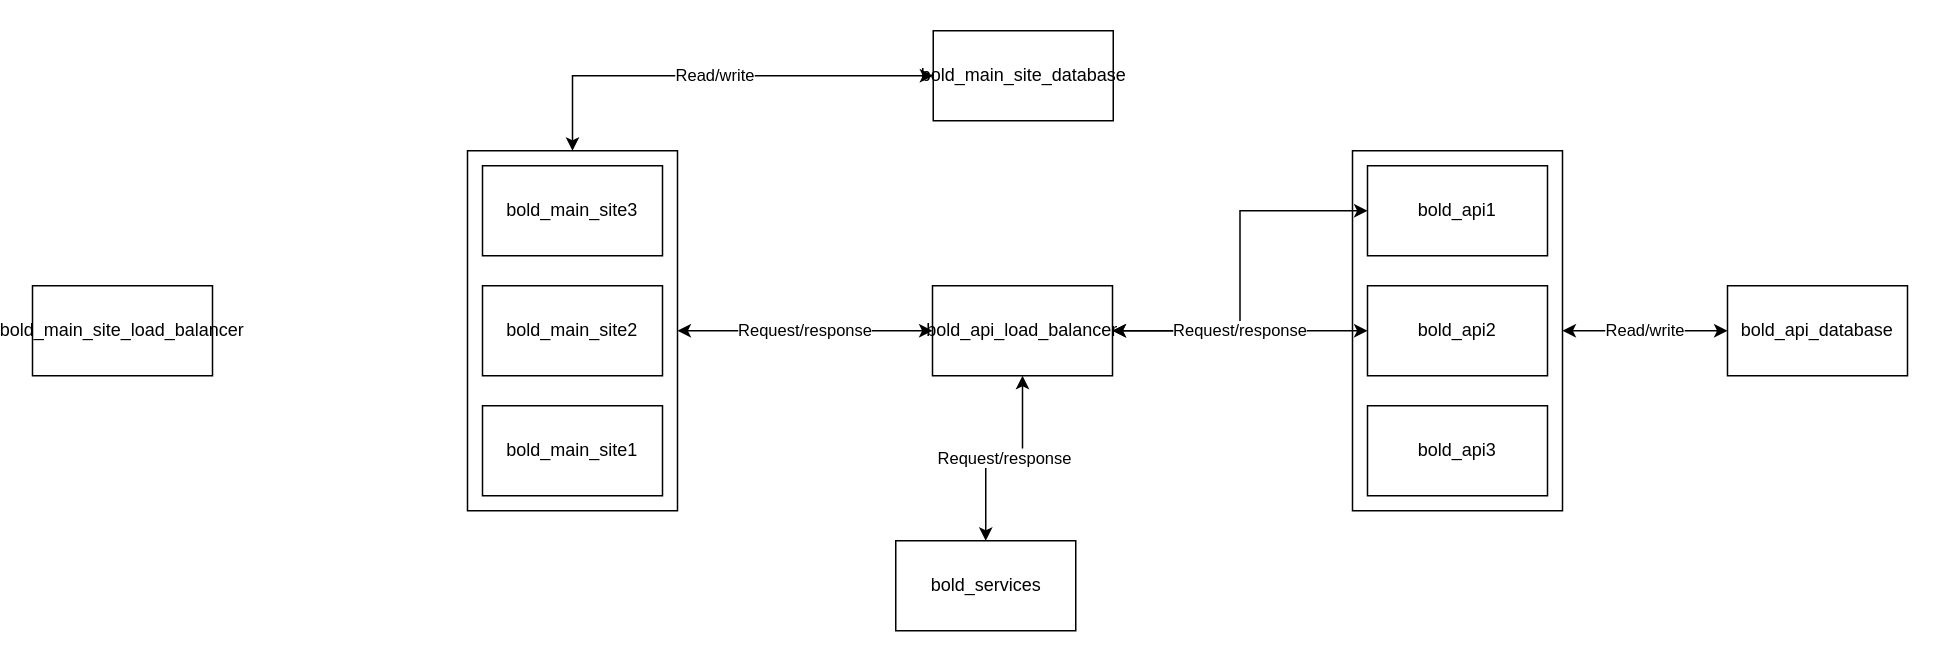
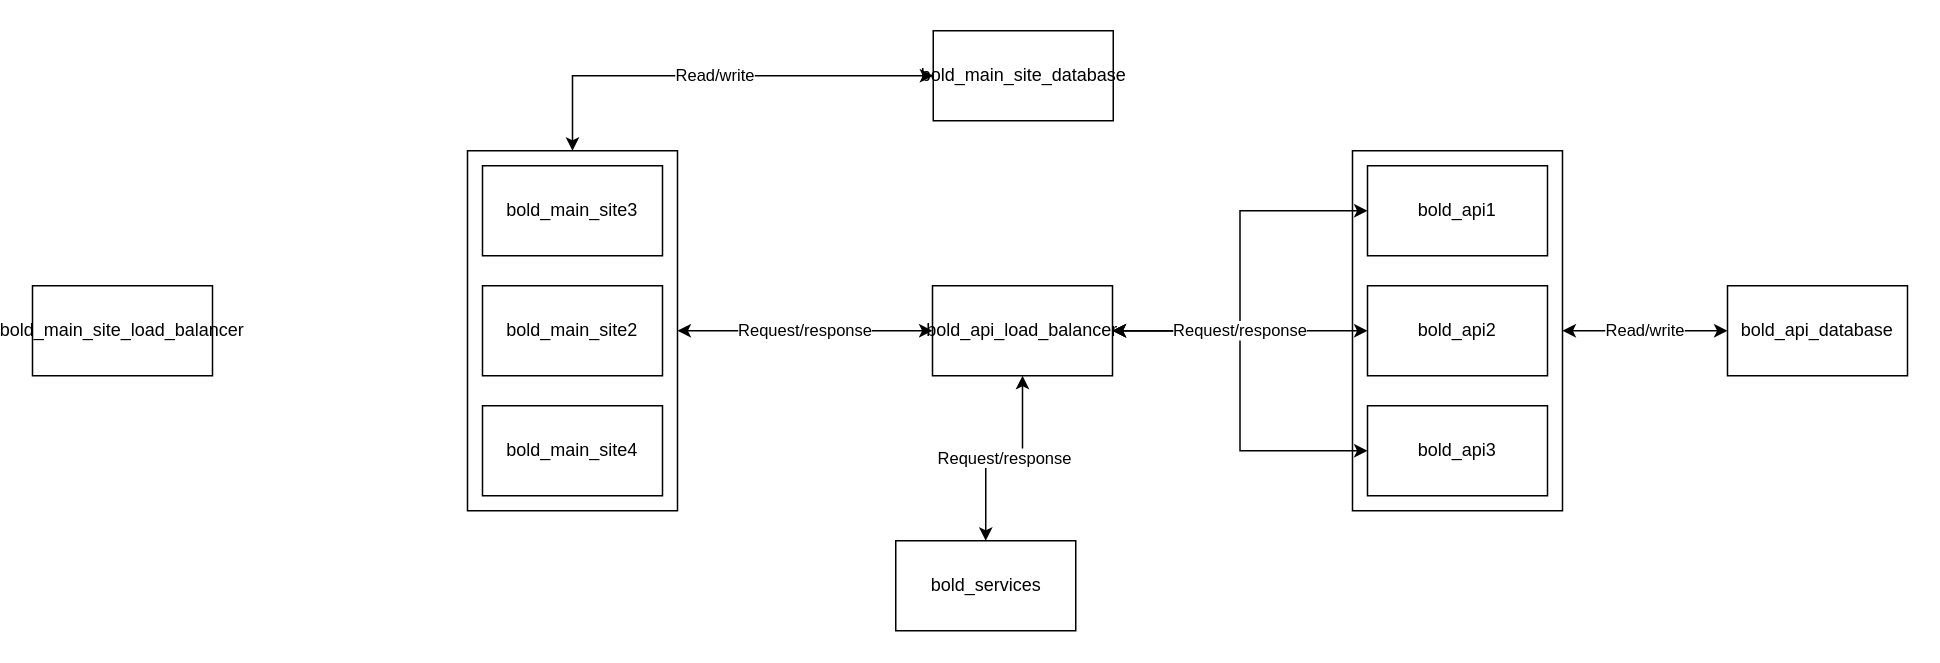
  <mxCell id="0" />
  <mxCell id="1" parent="0" />
  <mxCell id="2" value="Read/write" style="edgeStyle=orthogonalEdgeStyle;rounded=0;orthogonalLoop=1;jettySize=auto;html=1;entryX=0;entryY=0.5;entryDx=0;entryDy=0;startArrow=classic;startFill=1;" parent="1" source="3" target="7" edge="1"><mxGeometry relative="1" as="geometry" /></mxCell>
  <mxCell id="3" value="" style="rounded=0;whiteSpace=wrap;html=1;" parent="1" vertex="1"><mxGeometry x="900" y="100" width="140" height="240" as="geometry" /></mxCell>
  <mxCell id="4" value="Read/write" style="edgeStyle=orthogonalEdgeStyle;rounded=0;orthogonalLoop=1;jettySize=auto;html=1;entryX=0;entryY=0.5;entryDx=0;entryDy=0;exitX=0.5;exitY=0;exitDx=0;exitDy=0;startArrow=classic;startFill=1;" parent="1" source="6" target="16" edge="1"><mxGeometry relative="1" as="geometry" /></mxCell>
  <mxCell id="5" value="Request/response" style="edgeStyle=orthogonalEdgeStyle;rounded=0;orthogonalLoop=1;jettySize=auto;html=1;entryX=0;entryY=0.5;entryDx=0;entryDy=0;startArrow=classic;startFill=1;exitX=1;exitY=0.5;exitDx=0;exitDy=0;" parent="1" source="6" target="13" edge="1"><mxGeometry relative="1" as="geometry"><mxPoint x="540" y="220" as="sourcePoint" /></mxGeometry></mxCell>
  <mxCell id="6" value="" style="rounded=0;whiteSpace=wrap;html=1;" parent="1" vertex="1"><mxGeometry x="310" y="100" width="140" height="240" as="geometry" /></mxCell>
  <mxCell id="7" value="bold_api_database" style="rounded=0;whiteSpace=wrap;html=1;" parent="1" vertex="1"><mxGeometry x="1150" y="190" width="120" height="60" as="geometry" /></mxCell>
  <mxCell id="8" value="bold_api1" style="rounded=0;whiteSpace=wrap;html=1;" parent="1" vertex="1"><mxGeometry x="910" y="110" width="120" height="60" as="geometry" /></mxCell>
  <mxCell id="9" value="bold_api2" style="rounded=0;whiteSpace=wrap;html=1;" parent="1" vertex="1"><mxGeometry x="910" y="190" width="120" height="60" as="geometry" /></mxCell>
  <mxCell id="10" value="bold_api3" style="rounded=0;whiteSpace=wrap;html=1;" parent="1" vertex="1"><mxGeometry x="910" y="270" width="120" height="60" as="geometry" /></mxCell>
+ <mxCell id="11" style="edgeStyle=orthogonalEdgeStyle;rounded=0;orthogonalLoop=1;jettySize=auto;html=1;exitX=1;exitY=0.5;exitDx=0;exitDy=0;entryX=0;entryY=0.5;entryDx=0;entryDy=0;startArrow=classic;startFill=1;" parent="1" source="13" target="10" edge="1"><mxGeometry relative="1" as="geometry" /></mxCell>
  <mxCell id="12" style="edgeStyle=orthogonalEdgeStyle;rounded=0;orthogonalLoop=1;jettySize=auto;html=1;exitX=1;exitY=0.5;exitDx=0;exitDy=0;entryX=0;entryY=0.5;entryDx=0;entryDy=0;startArrow=classic;startFill=1;" parent="1" source="13" target="8" edge="1"><mxGeometry relative="1" as="geometry" /></mxCell>
  <mxCell id="13" value="bold_api_load_balancer" style="rounded=0;whiteSpace=wrap;html=1;" parent="1" vertex="1"><mxGeometry x="620" y="190" width="120" height="60" as="geometry" /></mxCell>
  <mxCell id="14" value="Request/response" style="edgeStyle=orthogonalEdgeStyle;rounded=0;orthogonalLoop=1;jettySize=auto;html=1;exitX=0.5;exitY=0;exitDx=0;exitDy=0;entryX=0.5;entryY=1;entryDx=0;entryDy=0;startArrow=classic;startFill=1;" parent="1" source="15" target="13" edge="1"><mxGeometry relative="1" as="geometry" /></mxCell>
  <mxCell id="15" value="bold_services" style="rounded=0;whiteSpace=wrap;html=1;" parent="1" vertex="1"><mxGeometry x="595.5" y="360" width="120" height="60" as="geometry" /></mxCell>
  <mxCell id="16" value="bold_main_site_database" style="rounded=0;whiteSpace=wrap;html=1;" parent="1" vertex="1"><mxGeometry x="620.5" y="20" width="120" height="60" as="geometry" /></mxCell>
- <mxCell id="17" value="bold_main_site1" style="rounded=0;whiteSpace=wrap;html=1;" parent="1" vertex="1"><mxGeometry x="320" y="270" width="120" height="60" as="geometry" /></mxCell>
+ <mxCell id="17" value="bold_main_site4" style="rounded=0;whiteSpace=wrap;html=1;" parent="1" vertex="1"><mxGeometry x="320" y="270" width="120" height="60" as="geometry" /></mxCell>
  <mxCell id="18" value="bold_main_site2" style="rounded=0;whiteSpace=wrap;html=1;" parent="1" vertex="1"><mxGeometry x="320" y="190" width="120" height="60" as="geometry" /></mxCell>
  <mxCell id="19" value="bold_main_site3" style="rounded=0;whiteSpace=wrap;html=1;" parent="1" vertex="1"><mxGeometry x="320" y="110" width="120" height="60" as="geometry" /></mxCell>
  <mxCell id="20" value="bold_main_site_load_balancer" style="rounded=0;whiteSpace=wrap;html=1;" parent="1" vertex="1"><mxGeometry x="20" y="190" width="120" height="60" as="geometry" /></mxCell>
  <mxCell id="21" value="Request/response" style="edgeStyle=orthogonalEdgeStyle;rounded=0;orthogonalLoop=1;jettySize=auto;html=1;exitX=1;exitY=0.5;exitDx=0;exitDy=0;entryX=0;entryY=0.5;entryDx=0;entryDy=0;startArrow=classic;startFill=1;" parent="1" source="13" target="9" edge="1"><mxGeometry relative="1" as="geometry" /></mxCell>
